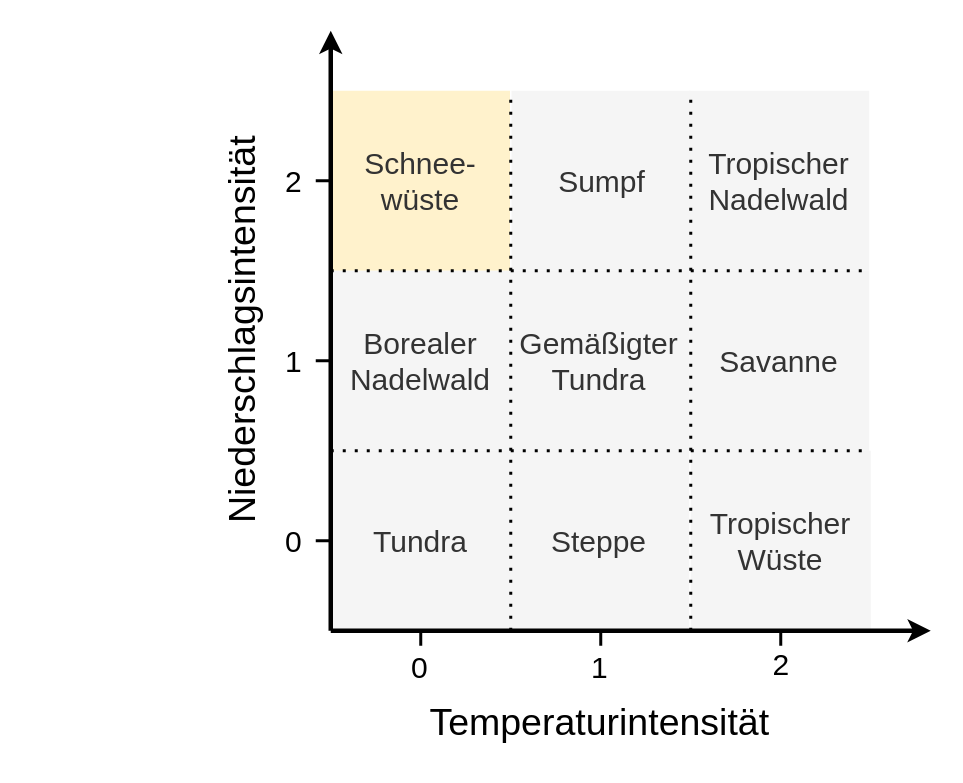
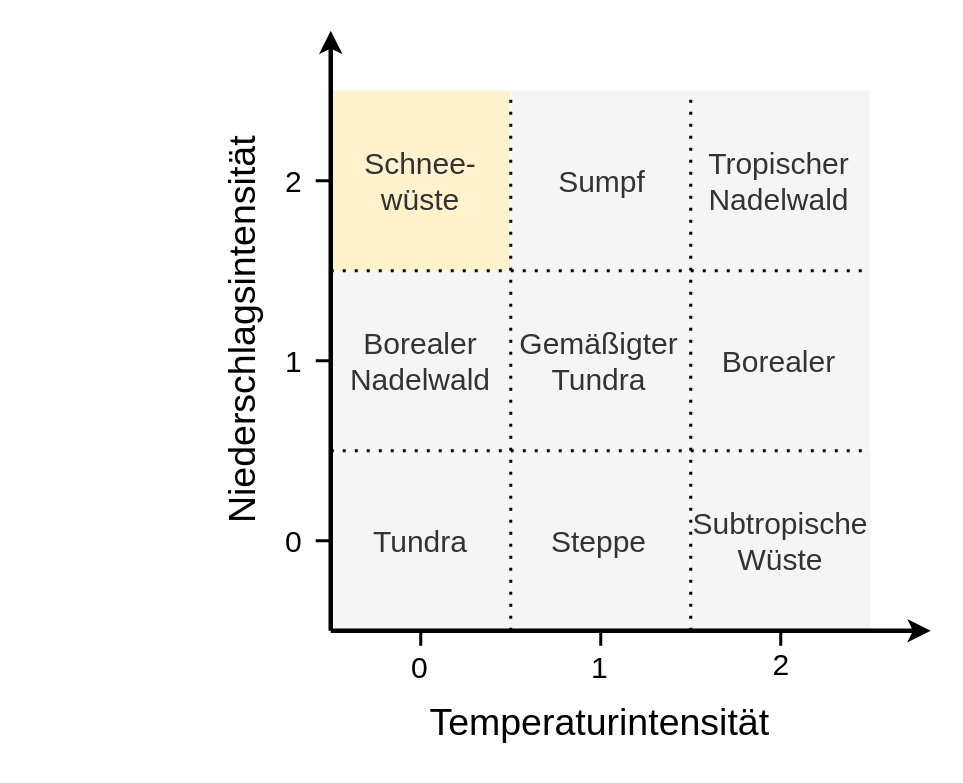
  <mxCell id="0" />
  <mxCell id="1" parent="0" />
  <mxCell id="2" value="&lt;font style=&quot;font-size: 20px;&quot;&gt;Steppe&lt;/font&gt;" style="rounded=0;whiteSpace=wrap;html=1;fillColor=#f5f5f5;fontColor=#333333;strokeColor=none;" vertex="1" parent="1"><mxGeometry x="339" y="300" width="120" height="120" as="geometry" /></mxCell>
- <mxCell id="3" value="&lt;div style=&quot;font-size: 20px;&quot;&gt;&lt;font style=&quot;font-size: 20px;&quot;&gt;Tropischer&lt;/font&gt;&lt;/div&gt;&lt;div style=&quot;font-size: 20px;&quot;&gt;&lt;font style=&quot;font-size: 20px;&quot;&gt;Wüste&lt;/font&gt;&lt;br&gt;&lt;/div&gt;" style="rounded=0;whiteSpace=wrap;html=1;fillColor=#f5f5f5;fontColor=#333333;strokeColor=none;" vertex="1" parent="1"><mxGeometry x="460" y="300" width="120" height="120" as="geometry" /></mxCell>
+ <mxCell id="3" value="&lt;div style=&quot;font-size: 20px;&quot;&gt;&lt;font style=&quot;font-size: 20px;&quot;&gt;Subtropische&lt;/font&gt;&lt;/div&gt;&lt;div style=&quot;font-size: 20px;&quot;&gt;&lt;font style=&quot;font-size: 20px;&quot;&gt;Wüste&lt;/font&gt;&lt;br&gt;&lt;/div&gt;" style="rounded=0;whiteSpace=wrap;html=1;fillColor=#f5f5f5;fontColor=#333333;strokeColor=none;" vertex="1" parent="1"><mxGeometry x="460" y="300" width="120" height="120" as="geometry" /></mxCell>
  <mxCell id="4" value="&lt;font style=&quot;font-size: 20px;&quot;&gt;Schnee-&lt;br&gt;wüste&lt;/font&gt;" style="rounded=0;whiteSpace=wrap;html=1;fillColor=#fff2cc;fontColor=#333333;strokeColor=none;" vertex="1" parent="1"><mxGeometry x="219.5" y="60" width="120" height="120" as="geometry" /></mxCell>
  <mxCell id="5" value="&lt;font style=&quot;font-size: 20px;&quot;&gt;Sumpf&lt;/font&gt;" style="rounded=0;whiteSpace=wrap;html=1;fillColor=#f5f5f5;fontColor=#333333;strokeColor=none;" vertex="1" parent="1"><mxGeometry x="340.5" y="60" width="120" height="120" as="geometry" /></mxCell>
  <mxCell id="6" value="&lt;font style=&quot;font-size: 20px;&quot;&gt;Tropischer Nadelwald&lt;/font&gt;" style="rounded=0;whiteSpace=wrap;html=1;fillColor=#f5f5f5;fontColor=#333333;strokeColor=none;" vertex="1" parent="1"><mxGeometry x="459" y="60" width="120" height="120" as="geometry" /></mxCell>
  <mxCell id="7" value="&lt;font style=&quot;font-size: 20px;&quot;&gt;Gemäßigter&lt;br&gt;Tundra&lt;br&gt;&lt;/font&gt;" style="rounded=0;whiteSpace=wrap;html=1;fillColor=#f5f5f5;fontColor=#333333;strokeColor=none;" vertex="1" parent="1"><mxGeometry x="339" y="180" width="120" height="120" as="geometry" /></mxCell>
  <mxCell id="8" value="&lt;font style=&quot;font-size: 20px;&quot;&gt;Borealer&lt;br&gt;Nadelwald&lt;/font&gt;" style="rounded=0;whiteSpace=wrap;html=1;fillColor=#f5f5f5;fontColor=#333333;strokeColor=none;" vertex="1" parent="1"><mxGeometry x="219.5" y="180" width="120" height="120" as="geometry" /></mxCell>
  <mxCell id="9" value="" style="rounded=0;whiteSpace=wrap;html=1;fillColor=#f5f5f5;fontColor=#333333;strokeColor=none;" vertex="1" parent="1"><mxGeometry x="219" y="300" width="120" height="120" as="geometry" /></mxCell>
- <mxCell id="10" value="&lt;font style=&quot;font-size: 20px;&quot;&gt;Savanne&lt;/font&gt;" style="rounded=0;whiteSpace=wrap;html=1;fillColor=#f5f5f5;fontColor=#333333;strokeColor=none;" vertex="1" parent="1"><mxGeometry x="459" y="180" width="120" height="120" as="geometry" /></mxCell>
+ <mxCell id="10" value="&lt;font style=&quot;font-size: 20px;&quot;&gt;Borealer&lt;/font&gt;" style="rounded=0;whiteSpace=wrap;html=1;fillColor=#f5f5f5;fontColor=#333333;strokeColor=none;" vertex="1" parent="1"><mxGeometry x="459" y="180" width="120" height="120" as="geometry" /></mxCell>
  <mxCell id="11" value="&lt;font style=&quot;font-size: 20px;&quot;&gt;Tundra&lt;/font&gt;" style="rounded=0;whiteSpace=wrap;html=1;fillColor=#f5f5f5;fontColor=#333333;strokeColor=none;" vertex="1" parent="1"><mxGeometry x="219.5" y="300" width="120" height="120" as="geometry" /></mxCell>
  <mxCell id="12" value="" style="endArrow=classic;html=1;rounded=0;strokeWidth=3;" edge="1" parent="1"><mxGeometry width="50" height="50" relative="1" as="geometry"><mxPoint x="220" y="420" as="sourcePoint" /><mxPoint x="220" y="20" as="targetPoint" /></mxGeometry></mxCell>
  <mxCell id="13" value="" style="endArrow=classic;html=1;rounded=0;strokeWidth=3;" edge="1" parent="1"><mxGeometry width="50" height="50" relative="1" as="geometry"><mxPoint x="220" y="420" as="sourcePoint" /><mxPoint x="620" y="420" as="targetPoint" /></mxGeometry></mxCell>
  <mxCell id="14" value="&lt;span style=&quot;font-size: 25px;&quot;&gt;&lt;font style=&quot;font-size: 25px;&quot;&gt;Niederschlagsintensität&lt;/font&gt;&lt;/span&gt;" style="text;html=1;align=center;verticalAlign=middle;resizable=0;points=[];autosize=1;strokeColor=none;fillColor=none;rotation=-90;fontSize=25;fontStyle=0" vertex="1" parent="1"><mxGeometry y="200" width="280" height="40" as="geometry" x="20" /></mxCell>
  <mxCell id="15" value="&lt;font style=&quot;font-size: 25px;&quot;&gt;&lt;span style=&quot;font-size: 25px;&quot;&gt;Temperaturintensität&lt;/span&gt;&lt;/font&gt;" style="text;html=1;align=center;verticalAlign=middle;resizable=0;points=[];autosize=1;strokeColor=none;fillColor=none;rotation=0;fontSize=25;fontStyle=0" vertex="1" parent="1"><mxGeometry x="274" y="460" width="250" height="40" as="geometry" /></mxCell>
  <mxCell id="16" value="" style="endArrow=none;dashed=1;html=1;dashPattern=1 3;strokeWidth=2;rounded=0;" edge="1" parent="1"><mxGeometry width="50" height="50" relative="1" as="geometry"><mxPoint x="220" y="300" as="sourcePoint" /><mxPoint x="580" y="300" as="targetPoint" /></mxGeometry></mxCell>
  <mxCell id="17" value="" style="endArrow=none;dashed=1;html=1;dashPattern=1 3;strokeWidth=2;rounded=0;" edge="1" parent="1"><mxGeometry width="50" height="50" relative="1" as="geometry"><mxPoint x="220" y="180" as="sourcePoint" /><mxPoint x="580" y="180" as="targetPoint" /></mxGeometry></mxCell>
  <mxCell id="18" value="" style="endArrow=none;dashed=1;html=1;dashPattern=1 3;strokeWidth=2;rounded=0;" edge="1" parent="1"><mxGeometry width="50" height="50" relative="1" as="geometry"><mxPoint x="340" y="420" as="sourcePoint" /><mxPoint x="340" y="60" as="targetPoint" /></mxGeometry></mxCell>
  <mxCell id="19" value="" style="endArrow=none;dashed=1;html=1;dashPattern=1 3;strokeWidth=2;rounded=0;" edge="1" parent="1"><mxGeometry width="50" height="50" relative="1" as="geometry"><mxPoint x="460" y="420" as="sourcePoint" /><mxPoint x="460" y="60" as="targetPoint" /></mxGeometry></mxCell>
  <mxCell id="20" value="" style="endArrow=none;html=1;rounded=0;fontSize=12;strokeWidth=2;" edge="1" parent="1"><mxGeometry width="50" height="50" relative="1" as="geometry"><mxPoint x="280" y="430" as="sourcePoint" /><mxPoint x="280" y="420" as="targetPoint" /></mxGeometry></mxCell>
  <mxCell id="21" value="" style="endArrow=none;html=1;rounded=0;fontSize=12;strokeWidth=2;" edge="1" parent="1"><mxGeometry width="50" height="50" relative="1" as="geometry"><mxPoint x="400" y="430" as="sourcePoint" /><mxPoint x="400" y="420" as="targetPoint" /></mxGeometry></mxCell>
  <mxCell id="22" value="" style="endArrow=none;html=1;rounded=0;fontSize=12;strokeWidth=2;" edge="1" parent="1"><mxGeometry width="50" height="50" relative="1" as="geometry"><mxPoint x="520" y="420" as="sourcePoint" /><mxPoint x="520" y="430" as="targetPoint" /></mxGeometry></mxCell>
  <mxCell id="23" value="" style="endArrow=none;html=1;rounded=0;fontSize=12;strokeWidth=2;" edge="1" parent="1"><mxGeometry width="50" height="50" relative="1" as="geometry"><mxPoint x="210" y="360" as="sourcePoint" /><mxPoint x="220" y="360" as="targetPoint" /></mxGeometry></mxCell>
  <mxCell id="24" value="" style="endArrow=none;html=1;rounded=0;fontSize=12;strokeWidth=2;" edge="1" parent="1"><mxGeometry width="50" height="50" relative="1" as="geometry"><mxPoint x="210" y="240" as="sourcePoint" /><mxPoint x="220" y="240" as="targetPoint" /></mxGeometry></mxCell>
  <mxCell id="25" value="" style="endArrow=none;html=1;rounded=0;fontSize=12;strokeWidth=2;" edge="1" parent="1"><mxGeometry width="50" height="50" relative="1" as="geometry"><mxPoint x="210" y="120" as="sourcePoint" /><mxPoint x="220" y="120" as="targetPoint" /></mxGeometry></mxCell>
  <mxCell id="26" value="&lt;span&gt;&lt;font style=&quot;font-size: 20px;&quot;&gt;0&lt;/font&gt;&lt;/span&gt;" style="text;html=1;align=center;verticalAlign=middle;resizable=0;points=[];autosize=1;strokeColor=none;fillColor=none;fontStyle=0" vertex="1" parent="1"><mxGeometry x="264" y="424" width="30" height="40" as="geometry" /></mxCell>
  <mxCell id="27" value="&lt;font style=&quot;font-size: 20px;&quot;&gt;1&lt;/font&gt;" style="text;html=1;align=center;verticalAlign=middle;resizable=0;points=[];autosize=1;strokeColor=none;fillColor=none;fontStyle=0" vertex="1" parent="1"><mxGeometry x="384" y="424" width="30" height="40" as="geometry" /></mxCell>
  <mxCell id="28" value="&lt;font style=&quot;font-size: 20px;&quot;&gt;2&lt;/font&gt;" style="text;html=1;align=center;verticalAlign=middle;resizable=0;points=[];autosize=1;strokeColor=none;fillColor=none;fontStyle=0" vertex="1" parent="1"><mxGeometry x="505" y="422" width="30" height="40" as="geometry" /></mxCell>
  <mxCell id="29" value="&lt;span&gt;&lt;font style=&quot;font-size: 20px;&quot;&gt;0&lt;/font&gt;&lt;/span&gt;" style="text;html=1;align=center;verticalAlign=middle;resizable=0;points=[];autosize=1;strokeColor=none;fillColor=none;fontStyle=0" vertex="1" parent="1"><mxGeometry x="180" y="340" width="30" height="40" as="geometry" /></mxCell>
  <mxCell id="30" value="&lt;span&gt;&lt;font style=&quot;font-size: 20px;&quot;&gt;1&lt;/font&gt;&lt;/span&gt;" style="text;html=1;align=center;verticalAlign=middle;resizable=0;points=[];autosize=1;strokeColor=none;fillColor=none;fontStyle=0" vertex="1" parent="1"><mxGeometry x="180" y="220" width="30" height="40" as="geometry" /></mxCell>
  <mxCell id="31" value="&lt;span&gt;&lt;font style=&quot;font-size: 20px;&quot;&gt;2&lt;/font&gt;&lt;/span&gt;" style="text;html=1;align=center;verticalAlign=middle;resizable=0;points=[];autosize=1;strokeColor=none;fillColor=none;fontStyle=0" vertex="1" parent="1"><mxGeometry x="180" y="100" width="30" height="40" as="geometry" /></mxCell>
